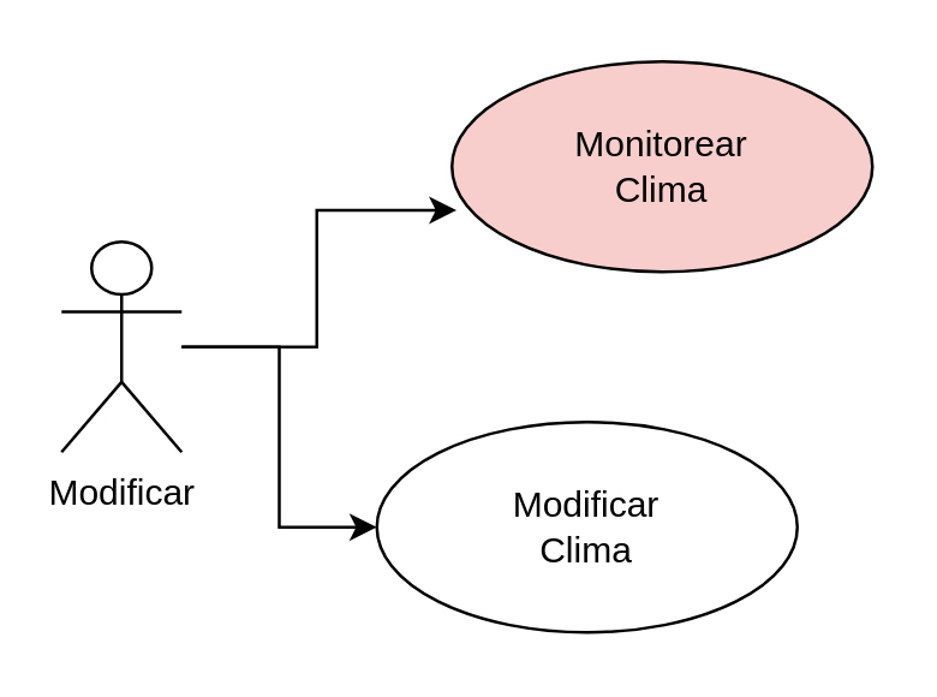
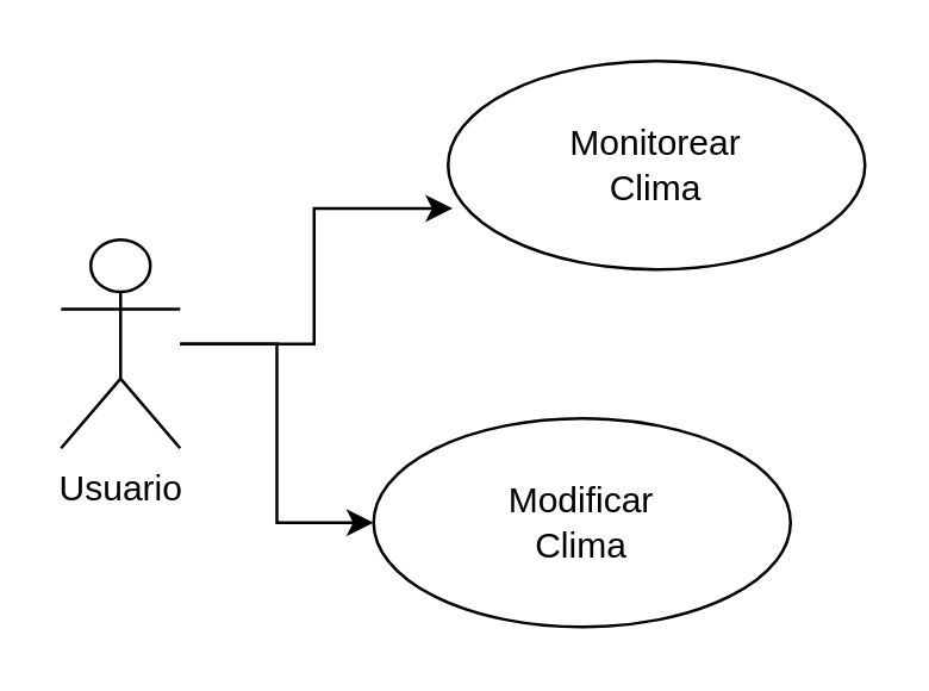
  <mxCell id="0" />
  <mxCell id="1" parent="0" />
  <mxCell id="2" style="edgeStyle=orthogonalEdgeStyle;rounded=0;orthogonalLoop=1;jettySize=auto;html=1;" edge="1" parent="1" source="3" target="5"><mxGeometry relative="1" as="geometry" /></mxCell>
- <mxCell id="3" value="Modificar" style="shape=umlActor;verticalLabelPosition=bottom;verticalAlign=top;html=1;outlineConnect=0;" vertex="1" parent="1"><mxGeometry x="20" y="80" width="40" height="70" as="geometry" /></mxCell>
- <mxCell id="4" value="Monitorear&lt;div&gt;Clima&lt;/div&gt;" style="ellipse;whiteSpace=wrap;html=1;fillColor=#f8cecc;" vertex="1" parent="1"><mxGeometry x="150" y="20" width="140" height="70" as="geometry" /></mxCell>
+ <mxCell id="3" value="Usuario" style="shape=umlActor;verticalLabelPosition=bottom;verticalAlign=top;html=1;outlineConnect=0;" vertex="1" parent="1"><mxGeometry x="20" y="80" width="40" height="70" as="geometry" /></mxCell>
+ <mxCell id="4" value="Monitorear&lt;div&gt;Clima&lt;/div&gt;" style="ellipse;whiteSpace=wrap;html=1;" vertex="1" parent="1"><mxGeometry x="150" y="20" width="140" height="70" as="geometry" /></mxCell>
  <mxCell id="5" value="Modificar&lt;div&gt;Clima&lt;/div&gt;" style="ellipse;whiteSpace=wrap;html=1;" vertex="1" parent="1"><mxGeometry x="125" y="140" width="140" height="70" as="geometry" /></mxCell>
  <mxCell id="6" style="edgeStyle=orthogonalEdgeStyle;rounded=0;orthogonalLoop=1;jettySize=auto;html=1;entryX=0.011;entryY=0.707;entryDx=0;entryDy=0;entryPerimeter=0;" edge="1" parent="1" source="3" target="4"><mxGeometry relative="1" as="geometry" /></mxCell>
